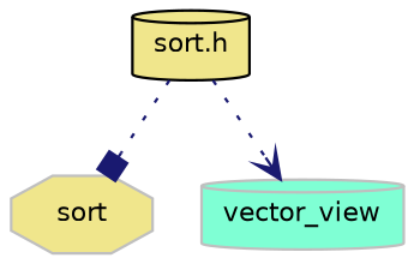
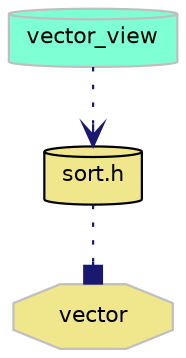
  digraph {
    node [color=grey75 fillcolor=khaki fontname=Helvetica fontsize=10 shape=cylinder style=filled]
    edge [color=midnightblue fontname=Helvetica fontsize=10 labelfontname=Helvetica labelfontsize=10 style=dotted]
    n1 [color=black fontcolor=black height=0.2 label="sort.h" width=0.4]
-   n2 [height=0.2 label=sort shape=octagon width=0.4]
+   n2 [height=0.2 label=vector shape=octagon width=0.4]
    n3 [fillcolor=aquamarine height=0.2 label=vector_view width=0.4]
    n1 -> n2 [arrowhead=box]
-   n1 -> n3 [arrowhead=vee]
+   n3 -> n1 [arrowhead=vee]
  }
